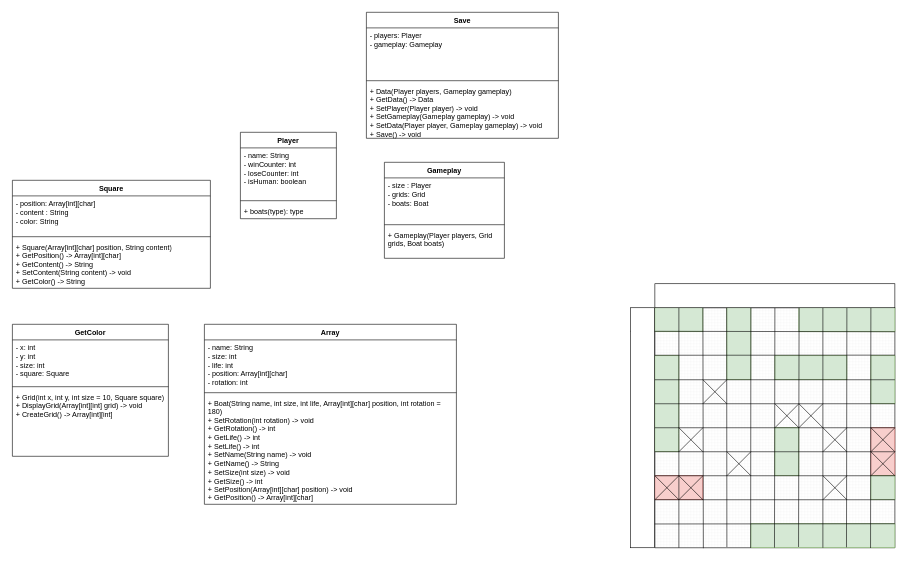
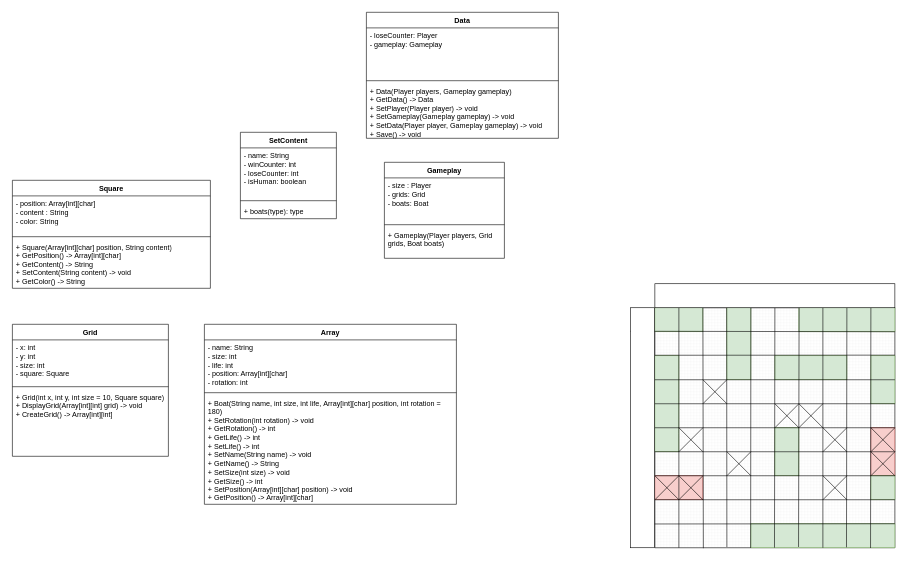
  <mxCell id="0" />
  <mxCell id="1" parent="0" />
  <mxCell id="2" value="" style="verticalLabelPosition=bottom;verticalAlign=top;html=1;shape=mxgraph.basic.patternFillRect;fillStyle=grid;step=5;fillStrokeWidth=0.2;fillStrokeColor=#dddddd;" vertex="1" parent="1"><mxGeometry x="1090.8" y="512.4" width="400" height="400" as="geometry" /></mxCell>
  <mxCell id="3" value="" style="rounded=0;whiteSpace=wrap;html=1;fillColor=#d5e8d4;strokeColor=#82b366;" vertex="1" parent="1"><mxGeometry x="1330.8" y="512.4" width="160" height="40" as="geometry" /></mxCell>
  <mxCell id="4" value="" style="rounded=0;whiteSpace=wrap;html=1;fillColor=#f8cecc;strokeColor=#b85450;" vertex="1" parent="1"><mxGeometry x="1090.8" y="792.4" width="80" height="40" as="geometry" /></mxCell>
  <mxCell id="5" value="" style="rounded=0;whiteSpace=wrap;html=1;fillColor=#d5e8d4;strokeColor=#82b366;" vertex="1" parent="1"><mxGeometry x="1090.8" y="592.4" width="40" height="160" as="geometry" /></mxCell>
  <mxCell id="6" value="" style="rounded=0;whiteSpace=wrap;html=1;fillColor=#d5e8d4;strokeColor=#82b366;" vertex="1" parent="1"><mxGeometry x="1090.8" y="512.4" width="80" height="40" as="geometry" /></mxCell>
  <mxCell id="7" value="" style="rounded=0;whiteSpace=wrap;html=1;fillColor=#d5e8d4;strokeColor=#82b366;" vertex="1" parent="1"><mxGeometry x="1210.8" y="512.4" width="40" height="120" as="geometry" /></mxCell>
  <mxCell id="8" value="" style="rounded=0;whiteSpace=wrap;html=1;fillColor=#d5e8d4;strokeColor=#82b366;" vertex="1" parent="1"><mxGeometry x="1290.8" y="592.4" width="120" height="40" as="geometry" /></mxCell>
  <mxCell id="9" value="" style="rounded=0;whiteSpace=wrap;html=1;fillColor=#d5e8d4;strokeColor=#82b366;" vertex="1" parent="1"><mxGeometry x="1450.8" y="592.4" width="40" height="80" as="geometry" /></mxCell>
  <mxCell id="10" value="" style="rounded=0;whiteSpace=wrap;html=1;fillColor=#f8cecc;strokeColor=#b85450;" vertex="1" parent="1"><mxGeometry x="1450.8" y="712.4" width="40" height="80" as="geometry" /></mxCell>
  <mxCell id="11" value="" style="rounded=0;whiteSpace=wrap;html=1;fillColor=#d5e8d4;strokeColor=#82b366;" vertex="1" parent="1"><mxGeometry x="1250.8" y="872.4" width="240" height="40" as="geometry" /></mxCell>
  <mxCell id="12" value="" style="rounded=0;whiteSpace=wrap;html=1;fillColor=#d5e8d4;strokeColor=#82b366;" vertex="1" parent="1"><mxGeometry x="1290.8" y="712.4" width="40" height="80" as="geometry" /></mxCell>
  <mxCell id="13" value="" style="rounded=0;whiteSpace=wrap;html=1;fillColor=#d5e8d4;strokeColor=#82b366;" vertex="1" parent="1"><mxGeometry x="1450.8" y="792.4" width="40" height="40" as="geometry" /></mxCell>
  <mxCell id="14" value="" style="endArrow=none;html=1;rounded=0;entryX=1;entryY=1;entryDx=0;entryDy=0;exitX=-0.014;exitY=0.098;exitDx=0;exitDy=0;exitPerimeter=0;" edge="1" parent="1" source="55" target="3"><mxGeometry width="50" height="50" relative="1" as="geometry"><mxPoint x="1390.8" y="812.4" as="sourcePoint" /><mxPoint x="1440.8" y="762.4" as="targetPoint" /></mxGeometry></mxCell>
  <mxCell id="15" value="" style="endArrow=none;html=1;rounded=0;exitX=0;exitY=0.198;exitDx=0;exitDy=0;exitPerimeter=0;" edge="1" parent="1" source="2"><mxGeometry width="50" height="50" relative="1" as="geometry"><mxPoint x="1100.8" y="562.4" as="sourcePoint" /><mxPoint x="1490.8" y="591.4" as="targetPoint" /></mxGeometry></mxCell>
  <mxCell id="16" value="" style="endArrow=none;html=1;rounded=0;entryX=1;entryY=0.5;entryDx=0;entryDy=0;exitX=0;exitY=0.25;exitDx=0;exitDy=0;" edge="1" parent="1" source="5" target="9"><mxGeometry width="50" height="50" relative="1" as="geometry"><mxPoint x="1110.8" y="572.4" as="sourcePoint" /><mxPoint x="1510.8" y="572.4" as="targetPoint" /></mxGeometry></mxCell>
  <mxCell id="17" value="" style="endArrow=none;html=1;rounded=0;entryX=1;entryY=1;entryDx=0;entryDy=0;exitX=0;exitY=0.5;exitDx=0;exitDy=0;" edge="1" parent="1" source="5" target="9"><mxGeometry width="50" height="50" relative="1" as="geometry"><mxPoint x="1100.8" y="642.4" as="sourcePoint" /><mxPoint x="1500.8" y="642.4" as="targetPoint" /></mxGeometry></mxCell>
  <mxCell id="18" value="" style="endArrow=none;html=1;rounded=0;entryX=1;entryY=0.5;entryDx=0;entryDy=0;exitX=0;exitY=0.75;exitDx=0;exitDy=0;entryPerimeter=0;" edge="1" parent="1" source="5" target="2"><mxGeometry width="50" height="50" relative="1" as="geometry"><mxPoint x="1100.8" y="682.4" as="sourcePoint" /><mxPoint x="1500.8" y="682.4" as="targetPoint" /></mxGeometry></mxCell>
  <mxCell id="19" value="" style="endArrow=none;html=1;rounded=0;entryX=1;entryY=0.5;entryDx=0;entryDy=0;exitX=0;exitY=1;exitDx=0;exitDy=0;" edge="1" parent="1" source="5" target="10"><mxGeometry width="50" height="50" relative="1" as="geometry"><mxPoint x="1100.8" y="722.4" as="sourcePoint" /><mxPoint x="1500.8" y="722.4" as="targetPoint" /></mxGeometry></mxCell>
  <mxCell id="20" value="" style="endArrow=none;html=1;rounded=0;entryX=1;entryY=0;entryDx=0;entryDy=0;exitX=0;exitY=0;exitDx=0;exitDy=0;" edge="1" parent="1" source="4" target="13"><mxGeometry width="50" height="50" relative="1" as="geometry"><mxPoint x="1100.8" y="762.4" as="sourcePoint" /><mxPoint x="1500.8" y="762.4" as="targetPoint" /></mxGeometry></mxCell>
  <mxCell id="21" value="" style="endArrow=none;html=1;rounded=0;entryX=1;entryY=1;entryDx=0;entryDy=0;exitX=0;exitY=1;exitDx=0;exitDy=0;" edge="1" parent="1" source="4" target="13"><mxGeometry width="50" height="50" relative="1" as="geometry"><mxPoint x="1100.8" y="802.4" as="sourcePoint" /><mxPoint x="1500.8" y="802.4" as="targetPoint" /></mxGeometry></mxCell>
  <mxCell id="22" value="" style="endArrow=none;html=1;rounded=0;entryX=1;entryY=0;entryDx=0;entryDy=0;exitX=-0.002;exitY=0.901;exitDx=0;exitDy=0;exitPerimeter=0;" edge="1" parent="1" source="2" target="11"><mxGeometry width="50" height="50" relative="1" as="geometry"><mxPoint x="1100.8" y="842.4" as="sourcePoint" /><mxPoint x="1500.8" y="842.4" as="targetPoint" /></mxGeometry></mxCell>
  <mxCell id="23" value="" style="endArrow=none;html=1;rounded=0;entryX=0.5;entryY=0;entryDx=0;entryDy=0;" edge="1" parent="1" target="6"><mxGeometry width="50" height="50" relative="1" as="geometry"><mxPoint x="1130.8" y="912.4" as="sourcePoint" /><mxPoint x="1500.8" y="882.4" as="targetPoint" /><Array as="points"><mxPoint x="1130.8" y="722.4" /></Array></mxGeometry></mxCell>
  <mxCell id="24" value="" style="endArrow=none;html=1;rounded=0;entryX=1;entryY=0;entryDx=0;entryDy=0;exitX=0.202;exitY=1.002;exitDx=0;exitDy=0;exitPerimeter=0;" edge="1" parent="1" source="2" target="6"><mxGeometry width="50" height="50" relative="1" as="geometry"><mxPoint x="1140.8" y="922.4" as="sourcePoint" /><mxPoint x="1140.8" y="522.4" as="targetPoint" /></mxGeometry></mxCell>
  <mxCell id="25" value="" style="endArrow=none;html=1;rounded=0;entryX=0.299;entryY=-0.002;entryDx=0;entryDy=0;entryPerimeter=0;exitX=0.3;exitY=0.997;exitDx=0;exitDy=0;exitPerimeter=0;" edge="1" parent="1" source="2" target="2"><mxGeometry width="50" height="50" relative="1" as="geometry"><mxPoint x="1150.8" y="932.4" as="sourcePoint" /><mxPoint x="1150.8" y="532.4" as="targetPoint" /></mxGeometry></mxCell>
  <mxCell id="26" value="" style="endArrow=none;html=1;rounded=0;entryX=1;entryY=0;entryDx=0;entryDy=0;exitX=0.399;exitY=1.001;exitDx=0;exitDy=0;exitPerimeter=0;" edge="1" parent="1" source="2" target="7"><mxGeometry width="50" height="50" relative="1" as="geometry"><mxPoint x="1220.8" y="921.4" as="sourcePoint" /><mxPoint x="1220.8" y="521.4" as="targetPoint" /></mxGeometry></mxCell>
  <mxCell id="27" value="" style="endArrow=none;html=1;rounded=0;entryX=0.5;entryY=0;entryDx=0;entryDy=0;exitX=0.164;exitY=0.996;exitDx=0;exitDy=0;exitPerimeter=0;entryPerimeter=0;" edge="1" parent="1" source="11" target="2"><mxGeometry width="50" height="50" relative="1" as="geometry"><mxPoint x="1260.8" y="922.4" as="sourcePoint" /><mxPoint x="1260.8" y="522.4" as="targetPoint" /></mxGeometry></mxCell>
  <mxCell id="28" value="" style="endArrow=none;html=1;rounded=0;entryX=0.601;entryY=-0.006;entryDx=0;entryDy=0;exitX=0.331;exitY=0.968;exitDx=0;exitDy=0;exitPerimeter=0;entryPerimeter=0;" edge="1" parent="1" source="11" target="2"><mxGeometry width="50" height="50" relative="1" as="geometry"><mxPoint x="1299.8" y="922.4" as="sourcePoint" /><mxPoint x="1300.8" y="522.4" as="targetPoint" /></mxGeometry></mxCell>
  <mxCell id="29" value="" style="endArrow=none;html=1;rounded=0;entryX=0.25;entryY=0;entryDx=0;entryDy=0;exitX=0.5;exitY=1;exitDx=0;exitDy=0;" edge="1" parent="1" source="11" target="3"><mxGeometry width="50" height="50" relative="1" as="geometry"><mxPoint x="1339.8" y="921.4" as="sourcePoint" /><mxPoint x="1340.8" y="520.4" as="targetPoint" /></mxGeometry></mxCell>
  <mxCell id="30" value="" style="endArrow=none;html=1;rounded=0;entryX=0.5;entryY=0;entryDx=0;entryDy=0;exitX=0.664;exitY=0.982;exitDx=0;exitDy=0;exitPerimeter=0;" edge="1" parent="1" source="11" target="3"><mxGeometry width="50" height="50" relative="1" as="geometry"><mxPoint x="1380.8" y="922.4" as="sourcePoint" /><mxPoint x="1380.8" y="522.4" as="targetPoint" /></mxGeometry></mxCell>
  <mxCell id="31" value="" style="endArrow=none;html=1;rounded=0;entryX=0.75;entryY=0;entryDx=0;entryDy=0;exitX=0.831;exitY=1.011;exitDx=0;exitDy=0;exitPerimeter=0;" edge="1" parent="1" source="11" target="3"><mxGeometry width="50" height="50" relative="1" as="geometry"><mxPoint x="1419.8" y="921.4" as="sourcePoint" /><mxPoint x="1420.8" y="522.4" as="targetPoint" /></mxGeometry></mxCell>
- <mxCell id="32" value="GetColor" style="swimlane;fontStyle=1;align=center;verticalAlign=top;childLayout=stackLayout;horizontal=1;startSize=26;horizontalStack=0;resizeParent=1;resizeParentMax=0;resizeLast=0;collapsible=1;marginBottom=0;whiteSpace=wrap;html=1;" vertex="1" parent="1"><mxGeometry x="20" y="540" width="260" height="220" as="geometry" /></mxCell>
+ <mxCell id="32" value="Grid" style="swimlane;fontStyle=1;align=center;verticalAlign=top;childLayout=stackLayout;horizontal=1;startSize=26;horizontalStack=0;resizeParent=1;resizeParentMax=0;resizeLast=0;collapsible=1;marginBottom=0;whiteSpace=wrap;html=1;" vertex="1" parent="1"><mxGeometry x="20" y="540" width="260" height="220" as="geometry" /></mxCell>
  <mxCell id="33" value="- x: int&lt;div&gt;- y: int&lt;/div&gt;&lt;div&gt;- size: int&lt;/div&gt;&lt;div&gt;- square: Square&lt;/div&gt;" style="text;strokeColor=none;fillColor=none;align=left;verticalAlign=top;spacingLeft=4;spacingRight=4;overflow=hidden;rotatable=0;points=[[0,0.5],[1,0.5]];portConstraint=eastwest;whiteSpace=wrap;html=1;" vertex="1" parent="32"><mxGeometry y="26" width="260" height="74" as="geometry" /></mxCell>
  <mxCell id="34" value="" style="line;strokeWidth=1;fillColor=none;align=left;verticalAlign=middle;spacingTop=-1;spacingLeft=3;spacingRight=3;rotatable=0;labelPosition=right;points=[];portConstraint=eastwest;strokeColor=inherit;" vertex="1" parent="32"><mxGeometry y="100" width="260" height="8" as="geometry" /></mxCell>
  <mxCell id="35" value="&lt;div&gt;+ Grid(int x, int y, int size = 10, Square square)&lt;/div&gt;+ DisplayGrid(Array[int][int] grid) -&amp;gt; void&lt;div&gt;+ CreateGrid() -&amp;gt; Array[int][int]&lt;/div&gt;" style="text;strokeColor=none;fillColor=none;align=left;verticalAlign=top;spacingLeft=4;spacingRight=4;overflow=hidden;rotatable=0;points=[[0,0.5],[1,0.5]];portConstraint=eastwest;whiteSpace=wrap;html=1;" vertex="1" parent="32"><mxGeometry y="108" width="260" height="112" as="geometry" /></mxCell>
  <mxCell id="36" value="Array" style="swimlane;fontStyle=1;align=center;verticalAlign=top;childLayout=stackLayout;horizontal=1;startSize=26;horizontalStack=0;resizeParent=1;resizeParentMax=0;resizeLast=0;collapsible=1;marginBottom=0;whiteSpace=wrap;html=1;" vertex="1" parent="1"><mxGeometry x="340" y="540" width="420" height="300" as="geometry" /></mxCell>
  <mxCell id="37" value="- name: String&lt;div&gt;- size: int&lt;/div&gt;&lt;div&gt;- life: int&lt;/div&gt;&lt;div&gt;- position: Array[int][char]&lt;/div&gt;&lt;div&gt;- rotation: int&lt;/div&gt;" style="text;strokeColor=none;fillColor=none;align=left;verticalAlign=top;spacingLeft=4;spacingRight=4;overflow=hidden;rotatable=0;points=[[0,0.5],[1,0.5]];portConstraint=eastwest;whiteSpace=wrap;html=1;" vertex="1" parent="36"><mxGeometry y="26" width="420" height="84" as="geometry" /></mxCell>
  <mxCell id="38" value="" style="line;strokeWidth=1;fillColor=none;align=left;verticalAlign=middle;spacingTop=-1;spacingLeft=3;spacingRight=3;rotatable=0;labelPosition=right;points=[];portConstraint=eastwest;strokeColor=inherit;" vertex="1" parent="36"><mxGeometry y="110" width="420" height="8" as="geometry" /></mxCell>
  <mxCell id="39" value="+ Boat(String name, int size, int life,&amp;nbsp;Array[int][char] position, int rotation = 180)&lt;div&gt;+ SetRotation(int rotation) -&amp;gt; void&lt;/div&gt;&lt;div&gt;+ GetRotation() -&amp;gt; int&lt;/div&gt;&lt;div&gt;+ GetLife() -&amp;gt; int&lt;/div&gt;&lt;div&gt;+ SetLife() -&amp;gt; int&lt;/div&gt;&lt;div&gt;+ SetName(String name) -&amp;gt; void&lt;/div&gt;&lt;div&gt;+ GetName() -&amp;gt; String&lt;/div&gt;&lt;div&gt;+ SetSize(int size) -&amp;gt; void&lt;/div&gt;&lt;div&gt;+ GetSize() -&amp;gt; int&lt;/div&gt;&lt;div&gt;+ SetPosition(Array[int][char] position) -&amp;gt; void&lt;/div&gt;&lt;div&gt;+ GetPosition() -&amp;gt; Array[int][char]&lt;/div&gt;" style="text;strokeColor=none;fillColor=none;align=left;verticalAlign=top;spacingLeft=4;spacingRight=4;overflow=hidden;rotatable=0;points=[[0,0.5],[1,0.5]];portConstraint=eastwest;whiteSpace=wrap;html=1;" vertex="1" parent="36"><mxGeometry y="118" width="420" height="182" as="geometry" /></mxCell>
  <mxCell id="40" value="Square" style="swimlane;fontStyle=1;align=center;verticalAlign=top;childLayout=stackLayout;horizontal=1;startSize=26;horizontalStack=0;resizeParent=1;resizeParentMax=0;resizeLast=0;collapsible=1;marginBottom=0;whiteSpace=wrap;html=1;" vertex="1" parent="1"><mxGeometry x="20" y="300" width="330" height="180" as="geometry" /></mxCell>
  <mxCell id="41" value="- position: Array[int][char]&lt;div&gt;- content : String&lt;/div&gt;&lt;div&gt;- color: String&lt;/div&gt;" style="text;strokeColor=none;fillColor=none;align=left;verticalAlign=top;spacingLeft=4;spacingRight=4;overflow=hidden;rotatable=0;points=[[0,0.5],[1,0.5]];portConstraint=eastwest;whiteSpace=wrap;html=1;" vertex="1" parent="40"><mxGeometry y="26" width="330" height="64" as="geometry" /></mxCell>
  <mxCell id="42" value="" style="line;strokeWidth=1;fillColor=none;align=left;verticalAlign=middle;spacingTop=-1;spacingLeft=3;spacingRight=3;rotatable=0;labelPosition=right;points=[];portConstraint=eastwest;strokeColor=inherit;" vertex="1" parent="40"><mxGeometry y="90" width="330" height="8" as="geometry" /></mxCell>
  <mxCell id="43" value="+ Square(Array[int][char] position, String content)&lt;div&gt;+ GetPosition() -&amp;gt; Array[int][char]&lt;/div&gt;&lt;div&gt;+ GetContent() -&amp;gt; String&lt;/div&gt;&lt;div&gt;+ SetContent(String content) -&amp;gt; void&lt;/div&gt;&lt;div&gt;+ GetColor() -&amp;gt; String&lt;/div&gt;" style="text;strokeColor=none;fillColor=none;align=left;verticalAlign=top;spacingLeft=4;spacingRight=4;overflow=hidden;rotatable=0;points=[[0,0.5],[1,0.5]];portConstraint=eastwest;whiteSpace=wrap;html=1;" vertex="1" parent="40"><mxGeometry y="98" width="330" height="82" as="geometry" /></mxCell>
  <mxCell id="44" value="" style="shape=mxgraph.sysml.x;" vertex="1" parent="1"><mxGeometry x="1450.8" y="712.4" width="40" height="40" as="geometry" /></mxCell>
  <mxCell id="45" value="" style="shape=mxgraph.sysml.x;" vertex="1" parent="1"><mxGeometry x="1450.8" y="752.4" width="40" height="40" as="geometry" /></mxCell>
  <mxCell id="46" value="" style="shape=mxgraph.sysml.x;" vertex="1" parent="1"><mxGeometry x="1130.8" y="792.4" width="40" height="40" as="geometry" /></mxCell>
  <mxCell id="47" value="" style="shape=mxgraph.sysml.x;" vertex="1" parent="1"><mxGeometry x="1090.8" y="792.4" width="40" height="40" as="geometry" /></mxCell>
  <mxCell id="48" value="" style="shape=mxgraph.sysml.x;" vertex="1" parent="1"><mxGeometry x="1370.8" y="712.4" width="40" height="40" as="geometry" /></mxCell>
  <mxCell id="49" value="" style="shape=mxgraph.sysml.x;" vertex="1" parent="1"><mxGeometry x="1370.8" y="792.4" width="40" height="40" as="geometry" /></mxCell>
  <mxCell id="50" value="" style="shape=mxgraph.sysml.x;" vertex="1" parent="1"><mxGeometry x="1330.8" y="672.4" width="40" height="40" as="geometry" /></mxCell>
  <mxCell id="51" value="" style="shape=mxgraph.sysml.x;" vertex="1" parent="1"><mxGeometry x="1290.8" y="672.4" width="40" height="40" as="geometry" /></mxCell>
  <mxCell id="52" value="" style="shape=mxgraph.sysml.x;" vertex="1" parent="1"><mxGeometry x="1170.8" y="632.4" width="40" height="40" as="geometry" /></mxCell>
  <mxCell id="53" value="" style="shape=mxgraph.sysml.x;" vertex="1" parent="1"><mxGeometry x="1130.8" y="712.4" width="40" height="40" as="geometry" /></mxCell>
  <mxCell id="54" value="" style="shape=mxgraph.sysml.x;" vertex="1" parent="1"><mxGeometry x="1210.8" y="752.4" width="40" height="40" as="geometry" /></mxCell>
  <mxCell id="55" value="" style="rounded=0;whiteSpace=wrap;html=1;" vertex="1" parent="1"><mxGeometry x="1050" y="512.4" width="40" height="400" as="geometry" /></mxCell>
  <mxCell id="56" value="" style="rounded=0;whiteSpace=wrap;html=1;" vertex="1" parent="1"><mxGeometry x="1090.8" y="472.4" width="400" height="40" as="geometry" /></mxCell>
- <mxCell id="57" value="Player" style="swimlane;fontStyle=1;align=center;verticalAlign=top;childLayout=stackLayout;horizontal=1;startSize=26;horizontalStack=0;resizeParent=1;resizeParentMax=0;resizeLast=0;collapsible=1;marginBottom=0;whiteSpace=wrap;html=1;" vertex="1" parent="1"><mxGeometry x="400" y="220" width="160" height="144" as="geometry" /></mxCell>
+ <mxCell id="57" value="SetContent" style="swimlane;fontStyle=1;align=center;verticalAlign=top;childLayout=stackLayout;horizontal=1;startSize=26;horizontalStack=0;resizeParent=1;resizeParentMax=0;resizeLast=0;collapsible=1;marginBottom=0;whiteSpace=wrap;html=1;" vertex="1" parent="1"><mxGeometry x="400" y="220" width="160" height="144" as="geometry" /></mxCell>
  <mxCell id="58" value="- name: String&lt;div&gt;- winCounter: int&lt;/div&gt;&lt;div&gt;- loseCounter: int&lt;/div&gt;&lt;div&gt;- isHuman: boolean&lt;/div&gt;" style="text;strokeColor=none;fillColor=none;align=left;verticalAlign=top;spacingLeft=4;spacingRight=4;overflow=hidden;rotatable=0;points=[[0,0.5],[1,0.5]];portConstraint=eastwest;whiteSpace=wrap;html=1;" vertex="1" parent="57"><mxGeometry y="26" width="160" height="84" as="geometry" /></mxCell>
  <mxCell id="59" value="" style="line;strokeWidth=1;fillColor=none;align=left;verticalAlign=middle;spacingTop=-1;spacingLeft=3;spacingRight=3;rotatable=0;labelPosition=right;points=[];portConstraint=eastwest;strokeColor=inherit;" vertex="1" parent="57"><mxGeometry y="110" width="160" height="8" as="geometry" /></mxCell>
  <mxCell id="60" value="+ boats(type): type" style="text;strokeColor=none;fillColor=none;align=left;verticalAlign=top;spacingLeft=4;spacingRight=4;overflow=hidden;rotatable=0;points=[[0,0.5],[1,0.5]];portConstraint=eastwest;whiteSpace=wrap;html=1;" vertex="1" parent="57"><mxGeometry y="118" width="160" height="26" as="geometry" /></mxCell>
  <mxCell id="61" value="Gameplay" style="swimlane;fontStyle=1;align=center;verticalAlign=top;childLayout=stackLayout;horizontal=1;startSize=26;horizontalStack=0;resizeParent=1;resizeParentMax=0;resizeLast=0;collapsible=1;marginBottom=0;whiteSpace=wrap;html=1;" vertex="1" parent="1"><mxGeometry x="640" y="270" width="200" height="160" as="geometry" /></mxCell>
  <mxCell id="62" value="- size : Player&lt;div&gt;- grids: Grid&lt;/div&gt;&lt;div&gt;- boats: Boat&lt;/div&gt;&lt;div&gt;&lt;br&gt;&lt;/div&gt;&lt;div&gt;&lt;br&gt;&lt;/div&gt;" style="text;strokeColor=none;fillColor=none;align=left;verticalAlign=top;spacingLeft=4;spacingRight=4;overflow=hidden;rotatable=0;points=[[0,0.5],[1,0.5]];portConstraint=eastwest;whiteSpace=wrap;html=1;" vertex="1" parent="61"><mxGeometry y="26" width="200" height="74" as="geometry" /></mxCell>
  <mxCell id="63" value="" style="line;strokeWidth=1;fillColor=none;align=left;verticalAlign=middle;spacingTop=-1;spacingLeft=3;spacingRight=3;rotatable=0;labelPosition=right;points=[];portConstraint=eastwest;strokeColor=inherit;" vertex="1" parent="61"><mxGeometry y="100" width="200" height="8" as="geometry" /></mxCell>
  <mxCell id="64" value="+ Gameplay(Player players, Grid grids, Boat boats)" style="text;strokeColor=none;fillColor=none;align=left;verticalAlign=top;spacingLeft=4;spacingRight=4;overflow=hidden;rotatable=0;points=[[0,0.5],[1,0.5]];portConstraint=eastwest;whiteSpace=wrap;html=1;" vertex="1" parent="61"><mxGeometry y="108" width="200" height="52" as="geometry" /></mxCell>
- <mxCell id="65" value="Save" style="swimlane;fontStyle=1;align=center;verticalAlign=top;childLayout=stackLayout;horizontal=1;startSize=26;horizontalStack=0;resizeParent=1;resizeParentMax=0;resizeLast=0;collapsible=1;marginBottom=0;whiteSpace=wrap;html=1;" vertex="1" parent="1"><mxGeometry x="610" y="20" width="320" height="210" as="geometry" /></mxCell>
- <mxCell id="66" value="- players: Player&lt;div&gt;- gameplay: Gameplay&lt;/div&gt;" style="text;strokeColor=none;fillColor=none;align=left;verticalAlign=top;spacingLeft=4;spacingRight=4;overflow=hidden;rotatable=0;points=[[0,0.5],[1,0.5]];portConstraint=eastwest;whiteSpace=wrap;html=1;" vertex="1" parent="65"><mxGeometry y="26" width="320" height="84" as="geometry" /></mxCell>
+ <mxCell id="65" value="Data" style="swimlane;fontStyle=1;align=center;verticalAlign=top;childLayout=stackLayout;horizontal=1;startSize=26;horizontalStack=0;resizeParent=1;resizeParentMax=0;resizeLast=0;collapsible=1;marginBottom=0;whiteSpace=wrap;html=1;" vertex="1" parent="1"><mxGeometry x="610" y="20" width="320" height="210" as="geometry" /></mxCell>
+ <mxCell id="66" value="- loseCounter: Player&lt;div&gt;- gameplay: Gameplay&lt;/div&gt;" style="text;strokeColor=none;fillColor=none;align=left;verticalAlign=top;spacingLeft=4;spacingRight=4;overflow=hidden;rotatable=0;points=[[0,0.5],[1,0.5]];portConstraint=eastwest;whiteSpace=wrap;html=1;" vertex="1" parent="65"><mxGeometry y="26" width="320" height="84" as="geometry" /></mxCell>
  <mxCell id="67" value="" style="line;strokeWidth=1;fillColor=none;align=left;verticalAlign=middle;spacingTop=-1;spacingLeft=3;spacingRight=3;rotatable=0;labelPosition=right;points=[];portConstraint=eastwest;strokeColor=inherit;" vertex="1" parent="65"><mxGeometry y="110" width="320" height="8" as="geometry" /></mxCell>
  <mxCell id="68" value="+ Data(Player players, Gameplay gameplay)&lt;div&gt;+ GetData() -&amp;gt; Data&lt;/div&gt;&lt;div&gt;+ SetPlayer(Player player) -&amp;gt; void&lt;/div&gt;&lt;div&gt;+ SetGameplay(Gameplay gameplay) -&amp;gt; void&amp;nbsp;&lt;/div&gt;&lt;div&gt;+ SetData(Player player, Gameplay gameplay) -&amp;gt; void&lt;/div&gt;&lt;div&gt;+ Save() -&amp;gt; void&lt;/div&gt;" style="text;strokeColor=none;fillColor=none;align=left;verticalAlign=top;spacingLeft=4;spacingRight=4;overflow=hidden;rotatable=0;points=[[0,0.5],[1,0.5]];portConstraint=eastwest;whiteSpace=wrap;html=1;" vertex="1" parent="65"><mxGeometry y="118" width="320" height="92" as="geometry" /></mxCell>
